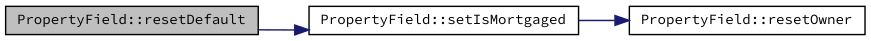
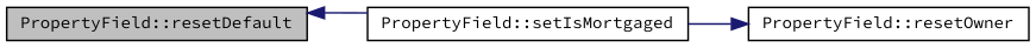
  digraph {
    fontname="Source Code Pro"
    rankdir=LR
    node [color=black fillcolor=white fontname="Source Code Pro" fontsize=10 shape=record style=filled]
    edge [color=midnightblue fontname="Source Code Pro" fontsize=10 labelfontname=Helvetica labelfontsize=10 style=solid]
    n1 [fillcolor=grey75 fontcolor=black height=0.2 label="PropertyField::resetDefault" width=0.4]
    n2 [height=0.2 label="PropertyField::setIsMortgaged" width=0.4]
    n3 [height=0.2 label="PropertyField::resetOwner" width=0.4]
-   n1 -> n2
+   n2 -> n1
    n2 -> n3
  }
